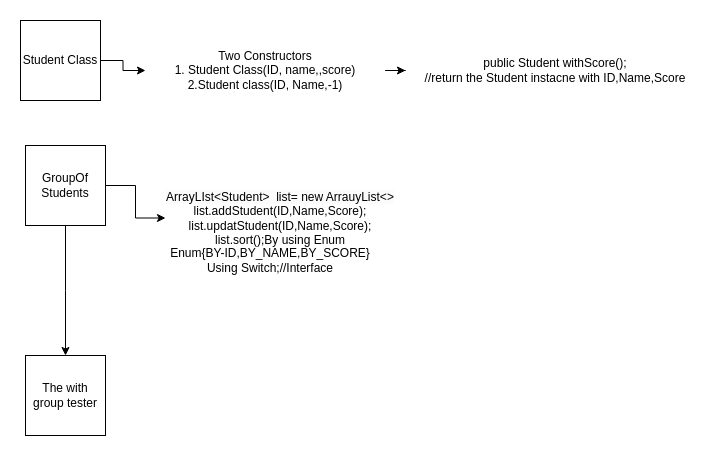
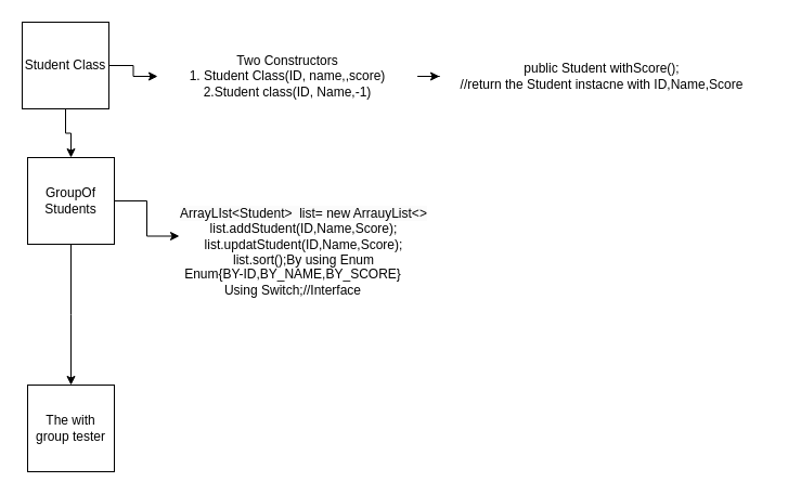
  <mxCell id="0" />
  <mxCell id="1" parent="0" />
  <mxCell id="2" value="" style="edgeStyle=orthogonalEdgeStyle;rounded=0;orthogonalLoop=1;jettySize=auto;html=1;" parent="1" source="4" target="10" edge="1"><mxGeometry relative="1" as="geometry" /></mxCell>
+ <mxCell id="3" value="" style="edgeStyle=orthogonalEdgeStyle;rounded=0;orthogonalLoop=1;jettySize=auto;html=1;" edge="1" parent="1" source="4" target="8"><mxGeometry relative="1" as="geometry" /></mxCell>
  <mxCell id="4" value="Student Class&lt;br&gt;" style="whiteSpace=wrap;html=1;aspect=fixed;" parent="1" vertex="1"><mxGeometry x="20" y="20" width="80" height="80" as="geometry" /></mxCell>
  <mxCell id="5" value="The with group tester" style="whiteSpace=wrap;html=1;aspect=fixed;" parent="1" vertex="1"><mxGeometry x="25" y="355" width="80" height="80" as="geometry" /></mxCell>
  <mxCell id="6" value="" style="edgeStyle=orthogonalEdgeStyle;rounded=0;orthogonalLoop=1;jettySize=auto;html=1;" parent="1" source="8" target="12" edge="1"><mxGeometry relative="1" as="geometry" /></mxCell>
  <mxCell id="7" value="" style="edgeStyle=orthogonalEdgeStyle;rounded=0;orthogonalLoop=1;jettySize=auto;html=1;" edge="1" parent="1" source="8"><mxGeometry relative="1" as="geometry"><mxPoint x="65" y="355" as="targetPoint" /></mxGeometry></mxCell>
  <mxCell id="8" value="GroupOf&lt;br&gt;Students" style="whiteSpace=wrap;html=1;aspect=fixed;" parent="1" vertex="1"><mxGeometry x="25" y="145" width="80" height="80" as="geometry" /></mxCell>
  <mxCell id="9" value="" style="edgeStyle=orthogonalEdgeStyle;rounded=0;orthogonalLoop=1;jettySize=auto;html=1;" parent="1" source="10" target="11" edge="1"><mxGeometry relative="1" as="geometry" /></mxCell>
  <mxCell id="10" value="Two Constructors&lt;br&gt;1. Student Class(ID, name,,score)&lt;br&gt;2.Student class(ID, Name,-1)" style="text;html=1;strokeColor=none;fillColor=none;align=center;verticalAlign=middle;whiteSpace=wrap;rounded=0;" parent="1" vertex="1"><mxGeometry x="145" y="55" width="240" height="30" as="geometry" /></mxCell>
  <mxCell id="11" value="public Student withScore();&lt;br&gt;//return the Student instacne with ID,Name,Score" style="text;html=1;strokeColor=none;fillColor=none;align=center;verticalAlign=middle;whiteSpace=wrap;rounded=0;" parent="1" vertex="1"><mxGeometry x="405" y="55" width="300" height="30" as="geometry" /></mxCell>
  <mxCell id="12" value="&lt;br&gt;&lt;span style=&quot;color: rgb(0, 0, 0); font-family: Helvetica; font-size: 12px; font-style: normal; font-variant-ligatures: normal; font-variant-caps: normal; font-weight: 400; letter-spacing: normal; orphans: 2; text-align: center; text-indent: 0px; text-transform: none; widows: 2; word-spacing: 0px; -webkit-text-stroke-width: 0px; background-color: rgb(251, 251, 251); text-decoration-thickness: initial; text-decoration-style: initial; text-decoration-color: initial; float: none; display: inline !important;&quot;&gt;ArrayLIst&amp;lt;Student&amp;gt;&amp;nbsp; list= new ArrauyList&amp;lt;&amp;gt;&lt;br&gt;&lt;/span&gt;list.addStudent(ID,Name,Score);&lt;br&gt;list.updatStudent(ID,Name,Score);&lt;br&gt;list.sort();By using Enum&lt;br&gt;&lt;br&gt;" style="text;html=1;strokeColor=none;fillColor=none;align=center;verticalAlign=middle;whiteSpace=wrap;rounded=0;" parent="1" vertex="1"><mxGeometry x="165" y="175" width="230" height="85" as="geometry" /></mxCell>
  <mxCell id="13" value="Enum{BY-ID,BY_NAME,BY_SCORE}&lt;br&gt;Using Switch;//Interface" style="text;html=1;strokeColor=none;fillColor=none;align=center;verticalAlign=middle;whiteSpace=wrap;rounded=0;" vertex="1" parent="1"><mxGeometry x="145" y="245" width="250" height="30" as="geometry" /></mxCell>
